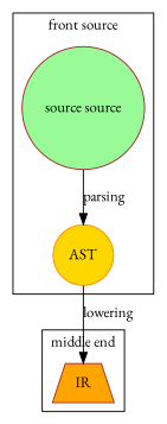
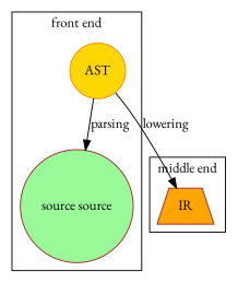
  digraph {
    fontname="EB Garamond"
    node [color=brown fontname="EB Garamond" shape=circle style=filled]
    edge [fontname="EB Garamond" style=solid]
    n1 [fillcolor=palegreen label="source source"]
    n2 [color=darkorange fillcolor=gold label=AST]
    n3 [fillcolor=orange label=IR shape=trapezium]
    subgraph cluster_1 {
-     label="front source"
+     label="front end"
      n1
      n2
    }
    subgraph cluster_2 {
      label="middle end"
      n3
    }
-   n1 -> n2 [label=parsing]
+   n2 -> n1 [label=parsing]
    n2 -> n3 [label=lowering]
  }
